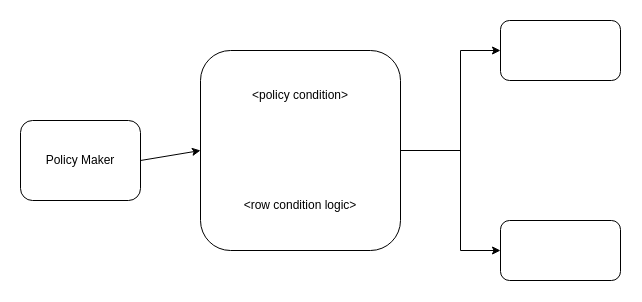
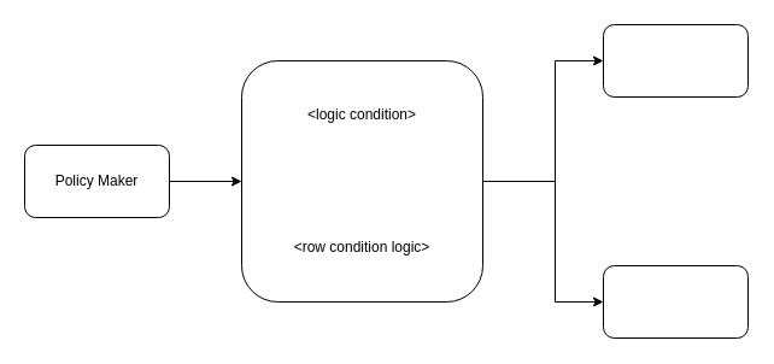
  <mxCell id="0" />
  <mxCell id="1" parent="0" />
- <mxCell id="2" value="Policy Maker" style="rounded=1;whiteSpace=wrap;html=1;" vertex="1" parent="1"><mxGeometry x="20" y="120" width="120" height="80" as="geometry" /></mxCell>
+ <mxCell id="2" value="Policy Maker" style="rounded=1;whiteSpace=wrap;html=1;" vertex="1" parent="1"><mxGeometry x="20" y="120" width="120" height="60" as="geometry" /></mxCell>
  <mxCell id="3" value="" style="rounded=1;whiteSpace=wrap;html=1;" vertex="1" parent="1"><mxGeometry x="200" y="50" width="200" height="200" as="geometry" /></mxCell>
  <mxCell id="4" value="" style="rounded=1;whiteSpace=wrap;html=1;" vertex="1" parent="1"><mxGeometry x="500" y="20" width="120" height="60" as="geometry" /></mxCell>
  <mxCell id="5" value="" style="rounded=1;whiteSpace=wrap;html=1;" vertex="1" parent="1"><mxGeometry x="500" y="220" width="120" height="60" as="geometry" /></mxCell>
- <mxCell id="6" value="&amp;lt;policy condition&amp;gt;" style="text;html=1;strokeColor=none;fillColor=none;align=center;verticalAlign=middle;whiteSpace=wrap;rounded=0;" vertex="1" parent="1"><mxGeometry x="240" y="80" width="120" height="30" as="geometry" /></mxCell>
+ <mxCell id="6" value="&amp;lt;logic condition&amp;gt;" style="text;html=1;strokeColor=none;fillColor=none;align=center;verticalAlign=middle;whiteSpace=wrap;rounded=0;" vertex="1" parent="1"><mxGeometry x="240" y="80" width="120" height="30" as="geometry" /></mxCell>
  <mxCell id="7" value="&amp;lt;row condition logic&amp;gt;" style="text;html=1;strokeColor=none;fillColor=none;align=center;verticalAlign=middle;whiteSpace=wrap;rounded=0;" vertex="1" parent="1"><mxGeometry x="240" y="190" width="120" height="30" as="geometry" /></mxCell>
  <mxCell id="8" value="" style="endArrow=classic;html=1;rounded=0;exitX=1;exitY=0.5;exitDx=0;exitDy=0;entryX=0;entryY=0.5;entryDx=0;entryDy=0;" edge="1" parent="1" source="2" target="3"><mxGeometry width="50" height="50" relative="1" as="geometry"><mxPoint x="140" y="340" as="sourcePoint" /><mxPoint x="190" y="290" as="targetPoint" /></mxGeometry></mxCell>
  <mxCell id="9" value="" style="endArrow=classic;html=1;rounded=0;" edge="1" parent="1"><mxGeometry width="50" height="50" relative="1" as="geometry"><mxPoint x="460" y="50" as="sourcePoint" /><mxPoint x="500" y="50" as="targetPoint" /></mxGeometry></mxCell>
  <mxCell id="10" value="" style="endArrow=classic;html=1;rounded=0;" edge="1" parent="1"><mxGeometry width="50" height="50" relative="1" as="geometry"><mxPoint x="460" y="250" as="sourcePoint" /><mxPoint x="500" y="250" as="targetPoint" /></mxGeometry></mxCell>
  <mxCell id="11" value="" style="endArrow=none;html=1;rounded=0;" edge="1" parent="1"><mxGeometry width="50" height="50" relative="1" as="geometry"><mxPoint x="460" y="250" as="sourcePoint" /><mxPoint x="460" y="50" as="targetPoint" /></mxGeometry></mxCell>
  <mxCell id="12" value="" style="endArrow=none;html=1;rounded=0;exitX=1;exitY=0.5;exitDx=0;exitDy=0;" edge="1" parent="1" source="3"><mxGeometry width="50" height="50" relative="1" as="geometry"><mxPoint x="300" y="340" as="sourcePoint" /><mxPoint x="460" y="150" as="targetPoint" /></mxGeometry></mxCell>
